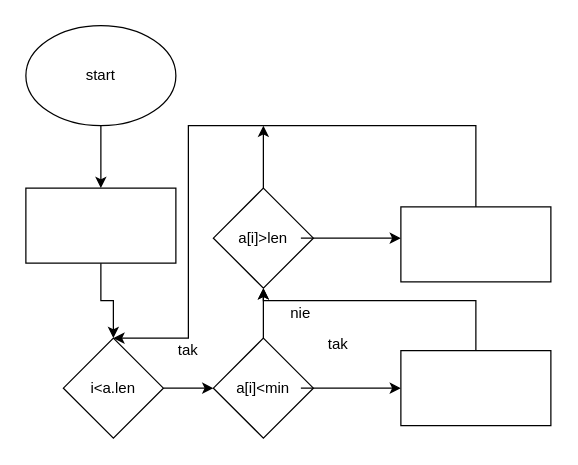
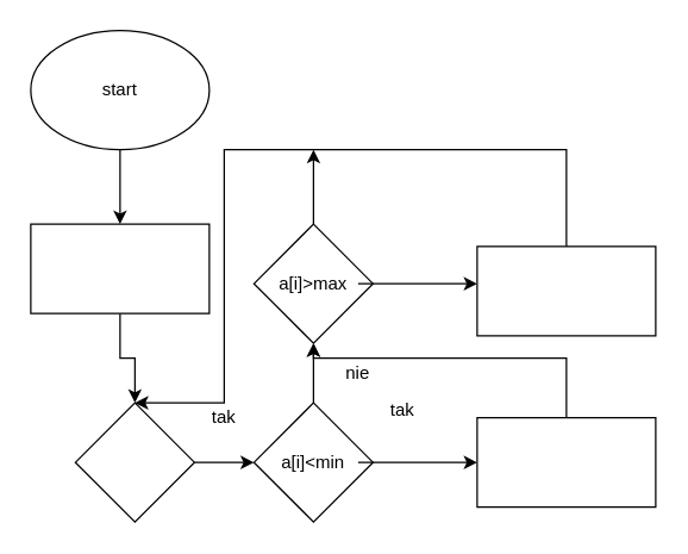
  <mxCell id="0" />
  <mxCell id="1" parent="0" />
  <mxCell id="2" style="edgeStyle=orthogonalEdgeStyle;rounded=0;orthogonalLoop=1;jettySize=auto;html=1;entryX=0.5;entryY=0;entryDx=0;entryDy=0;" edge="1" parent="1" source="3" target="6"><mxGeometry relative="1" as="geometry" /></mxCell>
  <mxCell id="3" value="" style="ellipse;whiteSpace=wrap;html=1;" vertex="1" parent="1"><mxGeometry x="20" y="20" width="120" height="80" as="geometry" /></mxCell>
  <mxCell id="4" value="start" style="text;html=1;strokeColor=none;fillColor=none;align=center;verticalAlign=middle;whiteSpace=wrap;rounded=0;" vertex="1" parent="1"><mxGeometry x="50" y="45" width="60" height="30" as="geometry" /></mxCell>
  <mxCell id="5" style="edgeStyle=orthogonalEdgeStyle;rounded=0;orthogonalLoop=1;jettySize=auto;html=1;exitX=0.5;exitY=1;exitDx=0;exitDy=0;entryX=0.5;entryY=0;entryDx=0;entryDy=0;" edge="1" parent="1" source="6" target="8"><mxGeometry relative="1" as="geometry" /></mxCell>
  <mxCell id="6" value="" style="rounded=0;whiteSpace=wrap;html=1;" vertex="1" parent="1"><mxGeometry x="20" y="150" width="120" height="60" as="geometry" /></mxCell>
  <mxCell id="7" style="edgeStyle=orthogonalEdgeStyle;rounded=0;orthogonalLoop=1;jettySize=auto;html=1;exitX=1;exitY=0.5;exitDx=0;exitDy=0;" edge="1" parent="1" source="8" target="12"><mxGeometry relative="1" as="geometry"><mxPoint x="180" y="310" as="targetPoint" /></mxGeometry></mxCell>
  <mxCell id="8" value="" style="rhombus;whiteSpace=wrap;html=1;" vertex="1" parent="1"><mxGeometry x="50" y="270" width="80" height="80" as="geometry" /></mxCell>
- <mxCell id="9" value="i&amp;lt;a.len" style="text;html=1;strokeColor=none;fillColor=none;align=center;verticalAlign=middle;whiteSpace=wrap;rounded=0;" vertex="1" parent="1"><mxGeometry x="60" y="295" width="60" height="30" as="geometry" /></mxCell>
  <mxCell id="10" value="tak" style="text;html=1;strokeColor=none;fillColor=none;align=center;verticalAlign=middle;whiteSpace=wrap;rounded=0;" vertex="1" parent="1"><mxGeometry x="120" y="265" width="60" height="30" as="geometry" /></mxCell>
  <mxCell id="11" style="edgeStyle=orthogonalEdgeStyle;rounded=0;orthogonalLoop=1;jettySize=auto;html=1;exitX=0.5;exitY=0;exitDx=0;exitDy=0;" edge="1" parent="1" source="12" target="19"><mxGeometry relative="1" as="geometry"><mxPoint x="210" y="210" as="targetPoint" /></mxGeometry></mxCell>
  <mxCell id="12" value="" style="rhombus;whiteSpace=wrap;html=1;" vertex="1" parent="1"><mxGeometry x="170" y="270" width="80" height="80" as="geometry" /></mxCell>
  <mxCell id="13" value="" style="edgeStyle=orthogonalEdgeStyle;rounded=0;orthogonalLoop=1;jettySize=auto;html=1;" edge="1" parent="1" source="14" target="17"><mxGeometry relative="1" as="geometry" /></mxCell>
  <mxCell id="14" value="a[i]&amp;lt;min" style="text;html=1;strokeColor=none;fillColor=none;align=center;verticalAlign=middle;whiteSpace=wrap;rounded=0;" vertex="1" parent="1"><mxGeometry x="180" y="295" width="60" height="30" as="geometry" /></mxCell>
  <mxCell id="15" value="tak" style="text;html=1;strokeColor=none;fillColor=none;align=center;verticalAlign=middle;whiteSpace=wrap;rounded=0;" vertex="1" parent="1"><mxGeometry x="240" y="260" width="60" height="30" as="geometry" /></mxCell>
  <mxCell id="16" style="edgeStyle=orthogonalEdgeStyle;rounded=0;orthogonalLoop=1;jettySize=auto;html=1;" edge="1" parent="1" source="17" target="19"><mxGeometry relative="1" as="geometry"><Array as="points"><mxPoint x="380" y="240" /><mxPoint x="210" y="240" /></Array></mxGeometry></mxCell>
  <mxCell id="17" value="" style="rounded=0;whiteSpace=wrap;html=1;" vertex="1" parent="1"><mxGeometry x="320" y="280" width="120" height="60" as="geometry" /></mxCell>
  <mxCell id="18" style="edgeStyle=orthogonalEdgeStyle;rounded=0;orthogonalLoop=1;jettySize=auto;html=1;exitX=0.5;exitY=0;exitDx=0;exitDy=0;" edge="1" parent="1" source="19"><mxGeometry relative="1" as="geometry"><mxPoint x="210" y="100" as="targetPoint" /></mxGeometry></mxCell>
  <mxCell id="19" value="" style="rhombus;whiteSpace=wrap;html=1;" vertex="1" parent="1"><mxGeometry x="170" y="150" width="80" height="80" as="geometry" /></mxCell>
  <mxCell id="20" style="edgeStyle=orthogonalEdgeStyle;rounded=0;orthogonalLoop=1;jettySize=auto;html=1;" edge="1" parent="1" source="21"><mxGeometry relative="1" as="geometry"><mxPoint x="320" y="190" as="targetPoint" /></mxGeometry></mxCell>
- <mxCell id="21" value="a[i]&amp;gt;len" style="text;html=1;strokeColor=none;fillColor=none;align=center;verticalAlign=middle;whiteSpace=wrap;rounded=0;" vertex="1" parent="1"><mxGeometry x="180" y="175" width="60" height="30" as="geometry" /></mxCell>
+ <mxCell id="21" value="a[i]&amp;gt;max" style="text;html=1;strokeColor=none;fillColor=none;align=center;verticalAlign=middle;whiteSpace=wrap;rounded=0;" vertex="1" parent="1"><mxGeometry x="180" y="175" width="60" height="30" as="geometry" /></mxCell>
  <mxCell id="22" style="edgeStyle=orthogonalEdgeStyle;rounded=0;orthogonalLoop=1;jettySize=auto;html=1;" edge="1" parent="1" source="23" target="8"><mxGeometry relative="1" as="geometry"><Array as="points"><mxPoint x="380" y="100" /><mxPoint x="150" y="100" /><mxPoint x="150" y="270" /></Array></mxGeometry></mxCell>
  <mxCell id="23" value="" style="rounded=0;whiteSpace=wrap;html=1;" vertex="1" parent="1"><mxGeometry x="320" y="165" width="120" height="60" as="geometry" /></mxCell>
  <mxCell id="24" value="nie" style="text;html=1;strokeColor=none;fillColor=none;align=center;verticalAlign=middle;whiteSpace=wrap;rounded=0;" vertex="1" parent="1"><mxGeometry x="210" y="235" width="60" height="30" as="geometry" /></mxCell>
